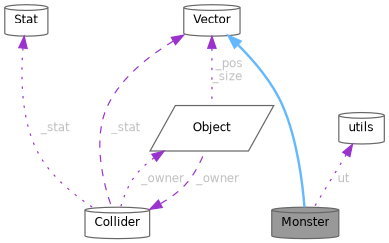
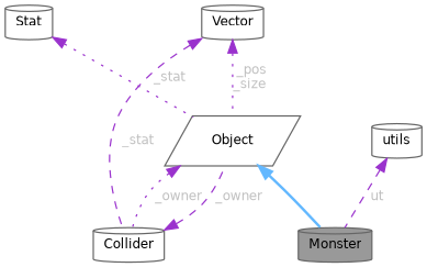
  digraph {
    node [color=gray40 fillcolor=white fontname=Helvetica fontsize=10 shape=cylinder style=filled]
    edge [color=darkorchid3 dir=back fontname=Helvetica fontsize=10 labelfontname=Helvetica labelfontsize=10 style=dotted fontcolor=grey]
    n1 [fillcolor=grey60 fontcolor=black height=0.2 label=Monster width=0.4]
    n2 [height=0.2 label=Object shape=parallelogram width=0.4]
    n3 [height=0.2 label=Collider width=0.4]
    n4 [height=0.2 label=Stat width=0.4]
    n5 [height=0.2 label=Vector width=0.4]
    n6 [height=0.2 label=utils width=0.4]
-   n5 -> n1 [color=steelblue1 style=bold fontcolor=""]
+   n2 -> n1 [color=steelblue1 style=bold fontcolor=""]
    n2 -> n3 [label=" _owner"]
    n3 -> n2 [label=" _owner" style=dashed]
-   n4 -> n3 [label=" _stat"]
+   n4 -> n2 [label=" _stat"]
    n5 -> n2 [label=" _pos\n_size"]
    n5 -> n3 [label=" _stat" style=dashed]
-   n6 -> n1 [label=" ut"]
+   n6 -> n1 [label=" ut" style=dashed]
  }
